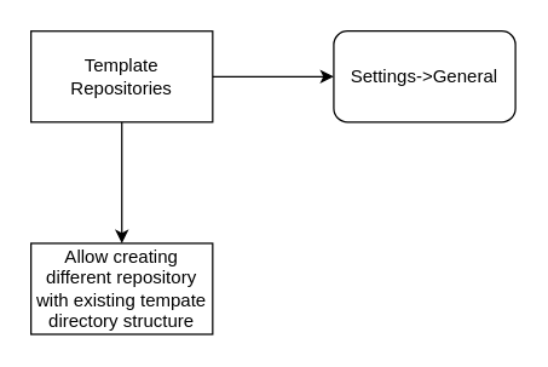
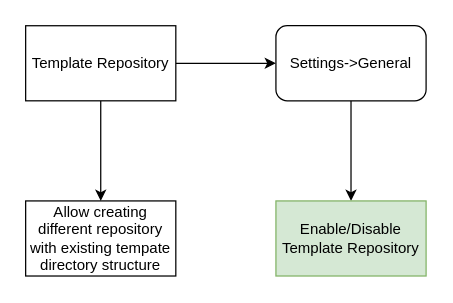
  <mxCell id="0" />
  <mxCell id="1" parent="0" />
  <mxCell id="2" value="" style="edgeStyle=orthogonalEdgeStyle;rounded=0;orthogonalLoop=1;jettySize=auto;html=1;" edge="1" parent="1" source="4" target="6"><mxGeometry relative="1" as="geometry" /></mxCell>
  <mxCell id="3" value="" style="edgeStyle=orthogonalEdgeStyle;rounded=0;orthogonalLoop=1;jettySize=auto;html=1;" edge="1" parent="1" source="4" target="7"><mxGeometry relative="1" as="geometry" /></mxCell>
- <mxCell id="4" value="Template Repositories" style="rounded=0;whiteSpace=wrap;html=1;" vertex="1" parent="1"><mxGeometry x="20" y="20" width="120" height="60" as="geometry" /></mxCell>
+ <mxCell id="4" value="Template Repository" style="rounded=0;whiteSpace=wrap;html=1;" vertex="1" parent="1"><mxGeometry x="20" y="20" width="120" height="60" as="geometry" /></mxCell>
+ <mxCell id="5" value="" style="edgeStyle=orthogonalEdgeStyle;rounded=0;orthogonalLoop=1;jettySize=auto;html=1;" edge="1" parent="1" source="6" target="8"><mxGeometry relative="1" as="geometry" /></mxCell>
  <mxCell id="6" value="Settings-&amp;gt;General" style="whiteSpace=wrap;html=1;rounded=1;" vertex="1" parent="1"><mxGeometry x="220" y="20" width="120" height="60" as="geometry" /></mxCell>
  <mxCell id="7" value="Allow creating different repository with existing tempate directory structure" style="whiteSpace=wrap;html=1;rounded=0;" vertex="1" parent="1"><mxGeometry x="20" y="160" width="120" height="60" as="geometry" /></mxCell>
+ <mxCell id="8" value="Enable/Disable&lt;div&gt;Template Repository&lt;/div&gt;" style="whiteSpace=wrap;html=1;rounded=0;fillColor=#d5e8d4;strokeColor=#82b366;" vertex="1" parent="1"><mxGeometry x="220" y="160" width="120" height="60" as="geometry" /></mxCell>
